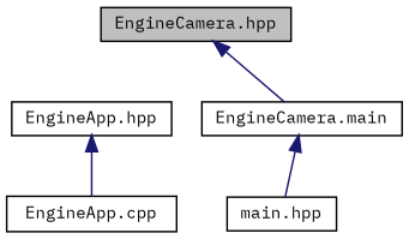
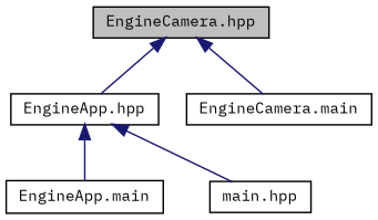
  digraph {
    fontname="IBM Plex Mono"
    node [color=black fillcolor=white fontname="IBM Plex Mono" fontsize=10 shape=record style=filled]
    edge [color=midnightblue dir=back fontname="IBM Plex Mono" fontsize=10 labelfontname=Helvetica labelfontsize=10 style=solid]
    n1 [fillcolor=grey75 fontcolor=black height=0.2 label="EngineCamera.hpp" width=0.4]
    n2 [height=0.2 label="EngineApp.hpp" width=0.4]
    n3 [height=0.2 label="EngineCamera.main" width=0.4]
-   n4 [height=0.2 label="EngineApp.cpp" width=0.4]
+   n4 [height=0.2 label="EngineApp.main" width=0.4]
    n5 [height=0.2 label="main.hpp" width=0.4]
+   n1 -> n2
    n1 -> n3
    n2 -> n4
-   n3 -> n5
+   n2 -> n5
  }
